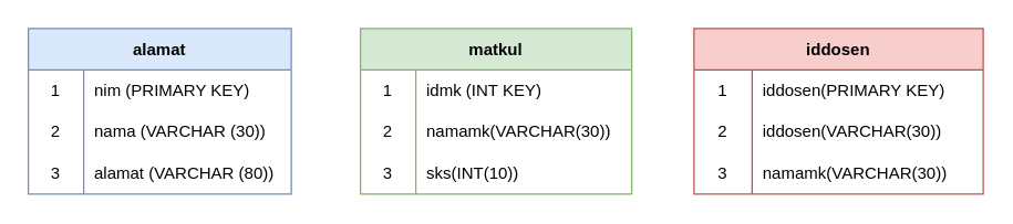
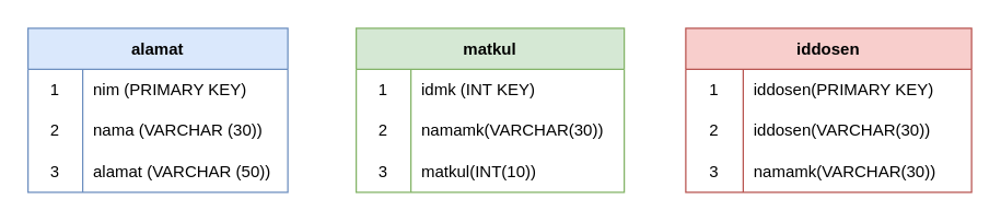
  <mxCell id="0" />
  <mxCell id="1" parent="0" />
  <mxCell id="2" value="alamat" style="shape=table;startSize=30;container=1;collapsible=0;childLayout=tableLayout;fixedRows=1;rowLines=0;fontStyle=1;fillColor=#dae8fc;strokeColor=#6c8ebf;" vertex="1" parent="1"><mxGeometry x="20" y="20" width="190" height="120" as="geometry" /></mxCell>
  <mxCell id="3" value="" style="shape=tableRow;horizontal=0;startSize=0;swimlaneHead=0;swimlaneBody=0;top=0;left=0;bottom=0;right=0;collapsible=0;dropTarget=0;fillColor=none;points=[[0,0.5],[1,0.5]];portConstraint=eastwest;" vertex="1" parent="2"><mxGeometry y="30" width="190" height="30" as="geometry" /></mxCell>
  <mxCell id="4" value="1" style="shape=partialRectangle;html=1;whiteSpace=wrap;connectable=0;fillColor=none;top=0;left=0;bottom=0;right=0;overflow=hidden;pointerEvents=1;" vertex="1" parent="3"><mxGeometry width="40" height="30" as="geometry"><mxRectangle width="40" height="30" as="alternateBounds" /></mxGeometry></mxCell>
  <mxCell id="5" value="nim (PRIMARY KEY)" style="shape=partialRectangle;html=1;whiteSpace=wrap;connectable=0;fillColor=none;top=0;left=0;bottom=0;right=0;align=left;spacingLeft=6;overflow=hidden;" vertex="1" parent="3"><mxGeometry x="40" width="150" height="30" as="geometry"><mxRectangle width="150" height="30" as="alternateBounds" /></mxGeometry></mxCell>
  <mxCell id="6" value="" style="shape=tableRow;horizontal=0;startSize=0;swimlaneHead=0;swimlaneBody=0;top=0;left=0;bottom=0;right=0;collapsible=0;dropTarget=0;fillColor=none;points=[[0,0.5],[1,0.5]];portConstraint=eastwest;" vertex="1" parent="2"><mxGeometry y="60" width="190" height="30" as="geometry" /></mxCell>
  <mxCell id="7" value="2" style="shape=partialRectangle;html=1;whiteSpace=wrap;connectable=0;fillColor=none;top=0;left=0;bottom=0;right=0;overflow=hidden;" vertex="1" parent="6"><mxGeometry width="40" height="30" as="geometry"><mxRectangle width="40" height="30" as="alternateBounds" /></mxGeometry></mxCell>
  <mxCell id="8" value="nama (VARCHAR (30))" style="shape=partialRectangle;html=1;whiteSpace=wrap;connectable=0;fillColor=none;top=0;left=0;bottom=0;right=0;align=left;spacingLeft=6;overflow=hidden;" vertex="1" parent="6"><mxGeometry x="40" width="150" height="30" as="geometry"><mxRectangle width="150" height="30" as="alternateBounds" /></mxGeometry></mxCell>
  <mxCell id="9" value="" style="shape=tableRow;horizontal=0;startSize=0;swimlaneHead=0;swimlaneBody=0;top=0;left=0;bottom=0;right=0;collapsible=0;dropTarget=0;fillColor=none;points=[[0,0.5],[1,0.5]];portConstraint=eastwest;" vertex="1" parent="2"><mxGeometry y="90" width="190" height="30" as="geometry" /></mxCell>
  <mxCell id="10" value="3" style="shape=partialRectangle;html=1;whiteSpace=wrap;connectable=0;fillColor=none;top=0;left=0;bottom=0;right=0;overflow=hidden;" vertex="1" parent="9"><mxGeometry width="40" height="30" as="geometry"><mxRectangle width="40" height="30" as="alternateBounds" /></mxGeometry></mxCell>
- <mxCell id="11" value="alamat (VARCHAR (80))" style="shape=partialRectangle;html=1;whiteSpace=wrap;connectable=0;fillColor=none;top=0;left=0;bottom=0;right=0;align=left;spacingLeft=6;overflow=hidden;" vertex="1" parent="9"><mxGeometry x="40" width="150" height="30" as="geometry"><mxRectangle width="150" height="30" as="alternateBounds" /></mxGeometry></mxCell>
+ <mxCell id="11" value="alamat (VARCHAR (50))" style="shape=partialRectangle;html=1;whiteSpace=wrap;connectable=0;fillColor=none;top=0;left=0;bottom=0;right=0;align=left;spacingLeft=6;overflow=hidden;" vertex="1" parent="9"><mxGeometry x="40" width="150" height="30" as="geometry"><mxRectangle width="150" height="30" as="alternateBounds" /></mxGeometry></mxCell>
  <mxCell id="12" value="matkul" style="shape=table;startSize=30;container=1;collapsible=0;childLayout=tableLayout;fixedRows=1;rowLines=0;fontStyle=1;fillColor=#d5e8d4;strokeColor=#82b366;" vertex="1" parent="1"><mxGeometry x="260" y="20" width="196" height="120" as="geometry" /></mxCell>
  <mxCell id="13" value="" style="shape=tableRow;horizontal=0;startSize=0;swimlaneHead=0;swimlaneBody=0;top=0;left=0;bottom=0;right=0;collapsible=0;dropTarget=0;fillColor=none;points=[[0,0.5],[1,0.5]];portConstraint=eastwest;" vertex="1" parent="12"><mxGeometry y="30" width="196" height="30" as="geometry" /></mxCell>
  <mxCell id="14" value="1" style="shape=partialRectangle;html=1;whiteSpace=wrap;connectable=0;fillColor=none;top=0;left=0;bottom=0;right=0;overflow=hidden;pointerEvents=1;" vertex="1" parent="13"><mxGeometry width="40" height="30" as="geometry"><mxRectangle width="40" height="30" as="alternateBounds" /></mxGeometry></mxCell>
  <mxCell id="15" value="idmk (INT KEY)" style="shape=partialRectangle;html=1;whiteSpace=wrap;connectable=0;fillColor=none;top=0;left=0;bottom=0;right=0;align=left;spacingLeft=6;overflow=hidden;" vertex="1" parent="13"><mxGeometry x="40" width="156" height="30" as="geometry"><mxRectangle width="156" height="30" as="alternateBounds" /></mxGeometry></mxCell>
  <mxCell id="16" value="" style="shape=tableRow;horizontal=0;startSize=0;swimlaneHead=0;swimlaneBody=0;top=0;left=0;bottom=0;right=0;collapsible=0;dropTarget=0;fillColor=none;points=[[0,0.5],[1,0.5]];portConstraint=eastwest;" vertex="1" parent="12"><mxGeometry y="60" width="196" height="30" as="geometry" /></mxCell>
  <mxCell id="17" value="2" style="shape=partialRectangle;html=1;whiteSpace=wrap;connectable=0;fillColor=none;top=0;left=0;bottom=0;right=0;overflow=hidden;" vertex="1" parent="16"><mxGeometry width="40" height="30" as="geometry"><mxRectangle width="40" height="30" as="alternateBounds" /></mxGeometry></mxCell>
  <mxCell id="18" value="namamk(VARCHAR(30))" style="shape=partialRectangle;html=1;whiteSpace=wrap;connectable=0;fillColor=none;top=0;left=0;bottom=0;right=0;align=left;spacingLeft=6;overflow=hidden;" vertex="1" parent="16"><mxGeometry x="40" width="156" height="30" as="geometry"><mxRectangle width="156" height="30" as="alternateBounds" /></mxGeometry></mxCell>
  <mxCell id="19" value="" style="shape=tableRow;horizontal=0;startSize=0;swimlaneHead=0;swimlaneBody=0;top=0;left=0;bottom=0;right=0;collapsible=0;dropTarget=0;fillColor=none;points=[[0,0.5],[1,0.5]];portConstraint=eastwest;" vertex="1" parent="12"><mxGeometry y="90" width="196" height="30" as="geometry" /></mxCell>
  <mxCell id="20" value="3" style="shape=partialRectangle;html=1;whiteSpace=wrap;connectable=0;fillColor=none;top=0;left=0;bottom=0;right=0;overflow=hidden;" vertex="1" parent="19"><mxGeometry width="40" height="30" as="geometry"><mxRectangle width="40" height="30" as="alternateBounds" /></mxGeometry></mxCell>
- <mxCell id="21" value="sks(INT(10))" style="shape=partialRectangle;html=1;whiteSpace=wrap;connectable=0;fillColor=none;top=0;left=0;bottom=0;right=0;align=left;spacingLeft=6;overflow=hidden;" vertex="1" parent="19"><mxGeometry x="40" width="156" height="30" as="geometry"><mxRectangle width="156" height="30" as="alternateBounds" /></mxGeometry></mxCell>
+ <mxCell id="21" value="matkul(INT(10))" style="shape=partialRectangle;html=1;whiteSpace=wrap;connectable=0;fillColor=none;top=0;left=0;bottom=0;right=0;align=left;spacingLeft=6;overflow=hidden;" vertex="1" parent="19"><mxGeometry x="40" width="156" height="30" as="geometry"><mxRectangle width="156" height="30" as="alternateBounds" /></mxGeometry></mxCell>
  <mxCell id="22" value="iddosen" style="shape=table;startSize=30;container=1;collapsible=0;childLayout=tableLayout;fixedRows=1;rowLines=0;fontStyle=1;fillColor=#f8cecc;strokeColor=#b85450;" vertex="1" parent="1"><mxGeometry x="501" y="20" width="209" height="120" as="geometry" /></mxCell>
  <mxCell id="23" value="" style="shape=tableRow;horizontal=0;startSize=0;swimlaneHead=0;swimlaneBody=0;top=0;left=0;bottom=0;right=0;collapsible=0;dropTarget=0;fillColor=none;points=[[0,0.5],[1,0.5]];portConstraint=eastwest;" vertex="1" parent="22"><mxGeometry y="30" width="209" height="30" as="geometry" /></mxCell>
  <mxCell id="24" value="1" style="shape=partialRectangle;html=1;whiteSpace=wrap;connectable=0;fillColor=none;top=0;left=0;bottom=0;right=0;overflow=hidden;pointerEvents=1;" vertex="1" parent="23"><mxGeometry width="42" height="30" as="geometry"><mxRectangle width="42" height="30" as="alternateBounds" /></mxGeometry></mxCell>
  <mxCell id="25" value="iddosen(PRIMARY KEY)" style="shape=partialRectangle;html=1;whiteSpace=wrap;connectable=0;fillColor=none;top=0;left=0;bottom=0;right=0;align=left;spacingLeft=6;overflow=hidden;" vertex="1" parent="23"><mxGeometry x="42" width="167" height="30" as="geometry"><mxRectangle width="167" height="30" as="alternateBounds" /></mxGeometry></mxCell>
  <mxCell id="26" value="" style="shape=tableRow;horizontal=0;startSize=0;swimlaneHead=0;swimlaneBody=0;top=0;left=0;bottom=0;right=0;collapsible=0;dropTarget=0;fillColor=none;points=[[0,0.5],[1,0.5]];portConstraint=eastwest;" vertex="1" parent="22"><mxGeometry y="60" width="209" height="30" as="geometry" /></mxCell>
  <mxCell id="27" value="2" style="shape=partialRectangle;html=1;whiteSpace=wrap;connectable=0;fillColor=none;top=0;left=0;bottom=0;right=0;overflow=hidden;" vertex="1" parent="26"><mxGeometry width="42" height="30" as="geometry"><mxRectangle width="42" height="30" as="alternateBounds" /></mxGeometry></mxCell>
  <mxCell id="28" value="iddosen(VARCHAR(30))" style="shape=partialRectangle;html=1;whiteSpace=wrap;connectable=0;fillColor=none;top=0;left=0;bottom=0;right=0;align=left;spacingLeft=6;overflow=hidden;" vertex="1" parent="26"><mxGeometry x="42" width="167" height="30" as="geometry"><mxRectangle width="167" height="30" as="alternateBounds" /></mxGeometry></mxCell>
  <mxCell id="29" value="" style="shape=tableRow;horizontal=0;startSize=0;swimlaneHead=0;swimlaneBody=0;top=0;left=0;bottom=0;right=0;collapsible=0;dropTarget=0;fillColor=none;points=[[0,0.5],[1,0.5]];portConstraint=eastwest;" vertex="1" parent="22"><mxGeometry y="90" width="209" height="30" as="geometry" /></mxCell>
  <mxCell id="30" value="3" style="shape=partialRectangle;html=1;whiteSpace=wrap;connectable=0;fillColor=none;top=0;left=0;bottom=0;right=0;overflow=hidden;" vertex="1" parent="29"><mxGeometry width="42" height="30" as="geometry"><mxRectangle width="42" height="30" as="alternateBounds" /></mxGeometry></mxCell>
  <mxCell id="31" value="namamk(VARCHAR(30))" style="shape=partialRectangle;html=1;whiteSpace=wrap;connectable=0;fillColor=none;top=0;left=0;bottom=0;right=0;align=left;spacingLeft=6;overflow=hidden;" vertex="1" parent="29"><mxGeometry x="42" width="167" height="30" as="geometry"><mxRectangle width="167" height="30" as="alternateBounds" /></mxGeometry></mxCell>
